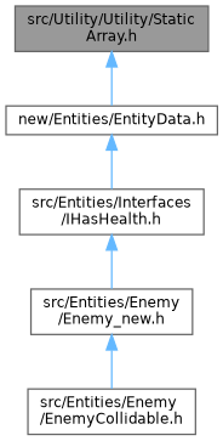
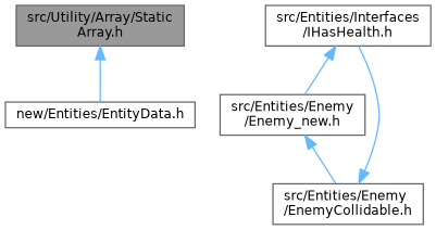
  digraph {
    node [color=grey40 fillcolor=white fontname=Helvetica fontsize=10 shape=box style=filled]
    edge [color=steelblue1 dir=back fontname=Helvetica fontsize=10 labelfontname=Helvetica labelfontsize=10 style=solid]
-   n1 [color=gray40 fillcolor=grey60 fontcolor=black height=0.2 label="src/Utility/Utility/Static\lArray.h" width=0.4]
+   n1 [color=gray40 fillcolor=grey60 fontcolor=black height=0.2 label="src/Utility/Array/Static\lArray.h" width=0.4]
    n2 [height=0.2 label="new/Entities/EntityData.h" width=0.4]
    n3 [height=0.2 label="src/Entities/Interfaces\l/IHasHealth.h" width=0.4]
    n4 [height=0.2 label="src/Entities/Enemy\l/Enemy_new.h" width=0.4]
    n5 [height=0.2 label="src/Entities/Enemy\l/EnemyCollidable.h" width=0.4]
    n1 -> n2
-   n2 -> n3
+   n5 -> n3
    n3 -> n4
    n4 -> n5
  }
